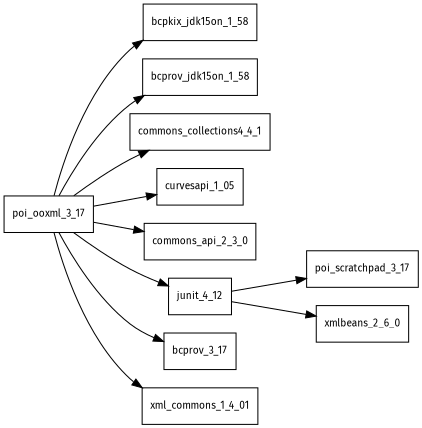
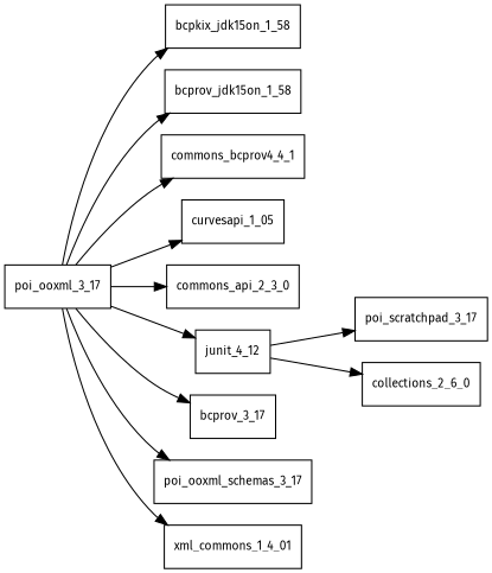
  digraph {
    fontname="Fira Sans"
    rankdir=LR
    node [fontname="Fira Sans" fontsize=10.0 shape=box]
    edge [fontname="Fira Sans"]
    poi_ooxml_3_17
    bcpkix_jdk15on_1_58
    bcprov_jdk15on_1_58
-   commons_collections4_4_1
+   commons_collections4_4_1 [label=commons_bcprov4_4_1]
    curvesapi_1_05
    n6 [label=commons_api_2_3_0]
    junit_4_12
    n8 [label=bcprov_3_17]
+   poi_ooxml_schemas_3_17
    n10 [label=xml_commons_1_4_01]
    poi_scratchpad_3_17
-   xmlbeans_2_6_0
+   xmlbeans_2_6_0 [label=collections_2_6_0]
    poi_ooxml_3_17 -> bcpkix_jdk15on_1_58
    poi_ooxml_3_17 -> bcprov_jdk15on_1_58
    poi_ooxml_3_17 -> commons_collections4_4_1
    poi_ooxml_3_17 -> curvesapi_1_05
    poi_ooxml_3_17 -> n6
    poi_ooxml_3_17 -> junit_4_12
    poi_ooxml_3_17 -> n8
+   poi_ooxml_3_17 -> poi_ooxml_schemas_3_17
    poi_ooxml_3_17 -> n10
    junit_4_12 -> poi_scratchpad_3_17
    junit_4_12 -> xmlbeans_2_6_0
  }
